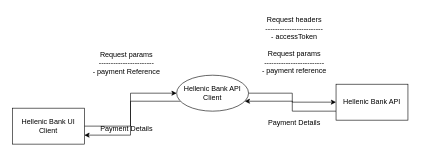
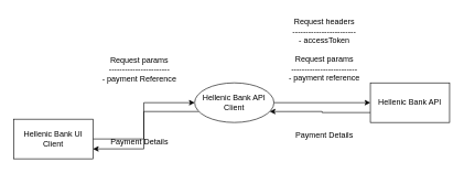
  <mxCell id="0" />
  <mxCell id="1" parent="0" />
  <mxCell id="2" style="edgeStyle=orthogonalEdgeStyle;rounded=0;orthogonalLoop=1;jettySize=auto;html=1;exitX=1;exitY=0.5;exitDx=0;exitDy=0;entryX=0;entryY=0.5;entryDx=0;entryDy=0;" edge="1" parent="1" source="3" target="6"><mxGeometry relative="1" as="geometry" /></mxCell>
  <mxCell id="3" value="Hellenic Bank UI Client" style="rounded=0;whiteSpace=wrap;html=1;" vertex="1" parent="1"><mxGeometry x="20" y="180" width="120" height="60" as="geometry" /></mxCell>
  <mxCell id="4" style="edgeStyle=orthogonalEdgeStyle;rounded=0;orthogonalLoop=1;jettySize=auto;html=1;exitX=1;exitY=0.5;exitDx=0;exitDy=0;entryX=0;entryY=0.5;entryDx=0;entryDy=0;" edge="1" parent="1" source="6" target="8"><mxGeometry relative="1" as="geometry" /></mxCell>
  <mxCell id="5" style="edgeStyle=orthogonalEdgeStyle;rounded=0;orthogonalLoop=1;jettySize=auto;html=1;exitX=0;exitY=0.75;exitDx=0;exitDy=0;entryX=1;entryY=0.75;entryDx=0;entryDy=0;" edge="1" parent="1" source="6" target="3"><mxGeometry relative="1" as="geometry" /></mxCell>
  <mxCell id="6" value="Hellenic Bank API Client" style="ellipse;whiteSpace=wrap;html=1;" vertex="1" parent="1"><mxGeometry x="294" y="125" width="120" height="60" as="geometry" /></mxCell>
  <mxCell id="7" style="edgeStyle=orthogonalEdgeStyle;rounded=0;orthogonalLoop=1;jettySize=auto;html=1;exitX=0;exitY=0.75;exitDx=0;exitDy=0;entryX=1;entryY=0.75;entryDx=0;entryDy=0;" edge="1" parent="1" source="8" target="6"><mxGeometry relative="1" as="geometry" /></mxCell>
- <mxCell id="8" value="Hellenic Bank API" style="rounded=0;whiteSpace=wrap;html=1;" vertex="1" parent="1"><mxGeometry x="560" y="140" width="120" height="60" as="geometry" /></mxCell>
+ <mxCell id="8" value="Hellenic Bank API" style="rounded=0;whiteSpace=wrap;html=1;" vertex="1" parent="1"><mxGeometry x="560" y="125" width="120" height="60" as="geometry" /></mxCell>
  <mxCell id="9" value="Request params&lt;br&gt;-----------------------&lt;br&gt;- payment Reference" style="text;html=1;align=center;verticalAlign=middle;resizable=0;points=[];autosize=1;strokeColor=none;fillColor=none;" vertex="1" parent="1"><mxGeometry x="140" y="75" width="140" height="60" as="geometry" /></mxCell>
  <mxCell id="10" value="Request headers&lt;br&gt;------------------------&lt;br&gt;- accessToken&lt;br&gt;&lt;br&gt;Request params&lt;br&gt;-------------------------&lt;br&gt;- payment reference" style="text;html=1;align=center;verticalAlign=middle;resizable=0;points=[];autosize=1;strokeColor=none;fillColor=none;" vertex="1" parent="1"><mxGeometry x="425" y="20" width="130" height="110" as="geometry" /></mxCell>
  <mxCell id="11" value="Payment Details" style="text;html=1;align=center;verticalAlign=middle;resizable=0;points=[];autosize=1;strokeColor=none;fillColor=none;" vertex="1" parent="1"><mxGeometry x="435" y="190" width="110" height="30" as="geometry" /></mxCell>
  <mxCell id="12" value="Payment Details" style="text;html=1;align=center;verticalAlign=middle;resizable=0;points=[];autosize=1;strokeColor=none;fillColor=none;" vertex="1" parent="1"><mxGeometry x="155" y="200" width="110" height="30" as="geometry" /></mxCell>
